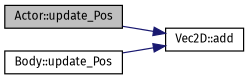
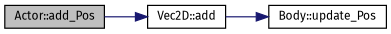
  digraph {
    fontname="Fira Sans"
    rankdir=LR
    node [color=black fillcolor=white fontname="Fira Sans" fontsize=10 shape=record style=filled]
    edge [color=midnightblue fontname="Fira Sans" fontsize=10 labelfontname=Helvetica labelfontsize=10 style=solid]
-   n1 [fillcolor=grey75 fontcolor=black height=0.2 label="Actor::update_Pos" width=0.4]
+   n1 [fillcolor=grey75 fontcolor=black height=0.2 label="Actor::add_Pos" width=0.4]
    n2 [height=0.2 label="Vec2D::add" width=0.4]
    n3 [height=0.2 label="Body::update_Pos" width=0.4]
    n1 -> n2
-   n3 -> n2
+   n2 -> n3
  }
